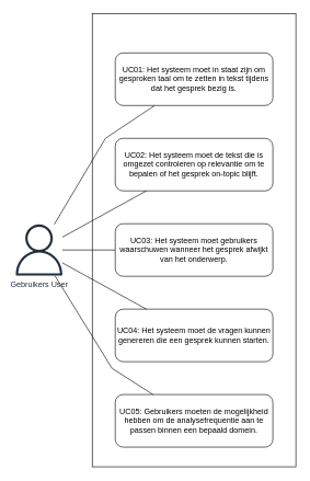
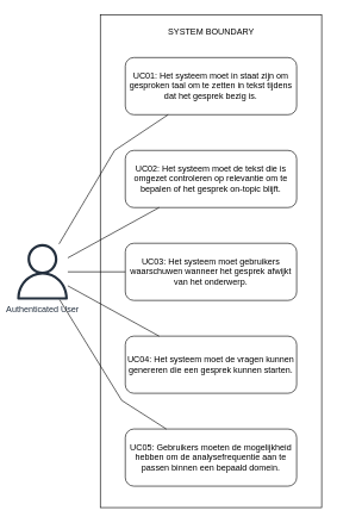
  <mxCell id="0" />
  <mxCell id="1" parent="0" />
  <mxCell id="2" value="" style="rounded=0;whiteSpace=wrap;html=1;" vertex="1" parent="1"><mxGeometry x="140" y="20" width="310" height="690" as="geometry" /></mxCell>
+ <mxCell id="3" value="SYSTEM BOUNDARY" style="text;html=1;strokeColor=none;fillColor=none;align=center;verticalAlign=middle;whiteSpace=wrap;rounded=0;" vertex="1" parent="1"><mxGeometry x="222.5" y="30" width="145" height="30" as="geometry" /></mxCell>
  <mxCell id="4" value="UC01: Het systeem moet in staat zijn om gesproken taal om te zetten in tekst tijdens dat het gesprek bezig is.&lt;span id=&quot;docs-internal-guid-c5232a55-7fff-5b3a-2314-1c459cd55188&quot;&gt;&lt;/span&gt;" style="rounded=1;whiteSpace=wrap;html=1;" vertex="1" parent="1"><mxGeometry x="175" y="80" width="240" height="80" as="geometry" /></mxCell>
  <mxCell id="5" value="UC02: Het systeem moet de tekst die is omgezet controleren op relevantie om te bepalen of het gesprek on-topic blijft." style="rounded=1;whiteSpace=wrap;html=1;" vertex="1" parent="1"><mxGeometry x="175" y="210" width="240" height="80" as="geometry" /></mxCell>
  <mxCell id="6" value="UC03: Het systeem moet gebruikers waarschuwen wanneer het gesprek afwijkt van het onderwerp." style="rounded=1;whiteSpace=wrap;html=1;" vertex="1" parent="1"><mxGeometry x="175" y="340" width="240" height="80" as="geometry" /></mxCell>
  <mxCell id="7" value="UC04: Het systeem moet de vragen kunnen genereren die een gesprek kunnen starten." style="rounded=1;whiteSpace=wrap;html=1;" vertex="1" parent="1"><mxGeometry x="175" y="470" width="240" height="80" as="geometry" /></mxCell>
  <mxCell id="8" value="UC05: Gebruikers moeten de mogelijkheid hebben om de analysefrequentie aan te passen binnen een bepaald domein." style="rounded=1;whiteSpace=wrap;html=1;" vertex="1" parent="1"><mxGeometry x="175" y="600" width="240" height="80" as="geometry" /></mxCell>
- <mxCell id="9" value="Gebruikers User" style="sketch=0;outlineConnect=0;fontColor=#232F3E;gradientColor=none;fillColor=#232F3D;strokeColor=none;dashed=0;verticalLabelPosition=bottom;verticalAlign=top;align=center;html=1;fontSize=12;fontStyle=0;aspect=fixed;pointerEvents=1;shape=mxgraph.aws4.user;" vertex="1" parent="1"><mxGeometry x="20" y="341" width="78" height="78" as="geometry" /></mxCell>
+ <mxCell id="9" value="Authenticated User" style="sketch=0;outlineConnect=0;fontColor=#232F3E;gradientColor=none;fillColor=#232F3D;strokeColor=none;dashed=0;verticalLabelPosition=bottom;verticalAlign=top;align=center;html=1;fontSize=12;fontStyle=0;aspect=fixed;pointerEvents=1;shape=mxgraph.aws4.user;" vertex="1" parent="1"><mxGeometry x="20" y="341" width="78" height="78" as="geometry" /></mxCell>
  <mxCell id="10" value="" style="endArrow=none;html=1;rounded=0;" edge="1" parent="1" source="9" target="4"><mxGeometry width="50" height="50" relative="1" as="geometry"><mxPoint x="220" y="330" as="sourcePoint" /><mxPoint x="270" y="280" as="targetPoint" /><Array as="points"><mxPoint x="160" y="210" /></Array></mxGeometry></mxCell>
  <mxCell id="11" value="" style="endArrow=none;html=1;rounded=0;" edge="1" parent="1" source="9" target="5"><mxGeometry width="50" height="50" relative="1" as="geometry"><mxPoint x="220" y="330" as="sourcePoint" /><mxPoint x="270" y="280" as="targetPoint" /></mxGeometry></mxCell>
  <mxCell id="12" value="" style="endArrow=none;html=1;rounded=0;" edge="1" parent="1" source="9" target="6"><mxGeometry width="50" height="50" relative="1" as="geometry"><mxPoint x="220" y="330" as="sourcePoint" /><mxPoint x="270" y="280" as="targetPoint" /></mxGeometry></mxCell>
  <mxCell id="13" value="" style="endArrow=none;html=1;rounded=0;" edge="1" parent="1" source="9" target="7"><mxGeometry width="50" height="50" relative="1" as="geometry"><mxPoint x="220" y="330" as="sourcePoint" /><mxPoint x="270" y="280" as="targetPoint" /></mxGeometry></mxCell>
  <mxCell id="14" value="" style="endArrow=none;html=1;rounded=0;" edge="1" parent="1" source="9" target="8"><mxGeometry width="50" height="50" relative="1" as="geometry"><mxPoint x="220" y="330" as="sourcePoint" /><mxPoint x="270" y="280" as="targetPoint" /><Array as="points"><mxPoint x="170" y="560" /></Array></mxGeometry></mxCell>
